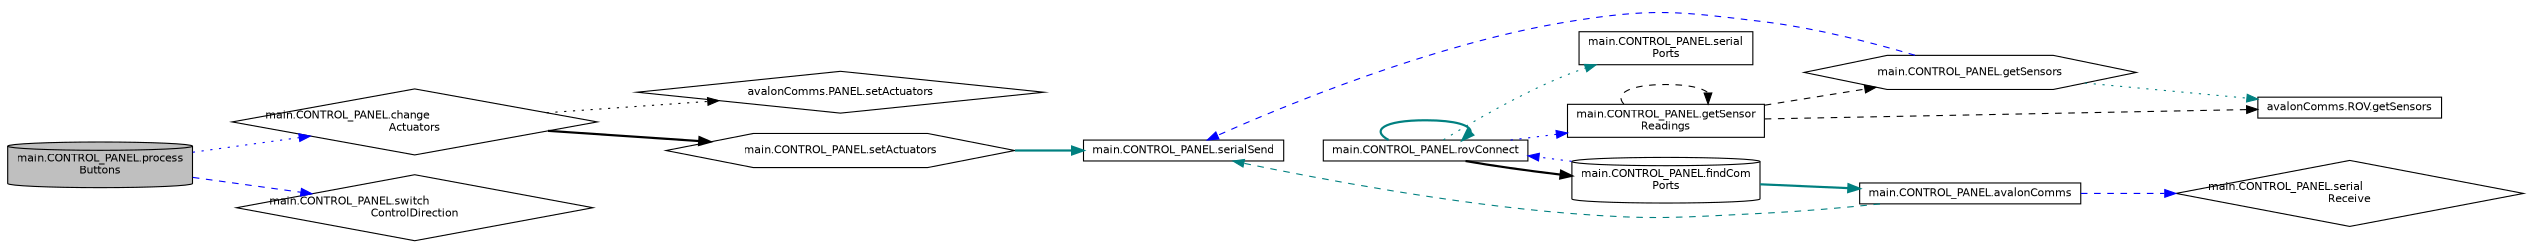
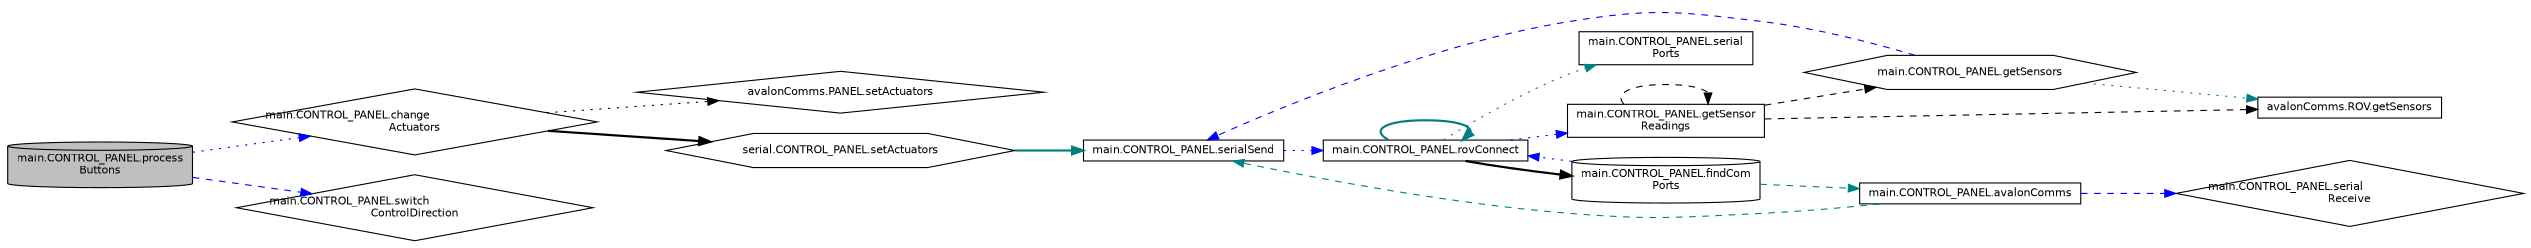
  digraph {
    rankdir=LR
    node [color=black fillcolor=white fontname=Helvetica fontsize=10 shape=box style=filled]
    edge [color=blue fontname=Helvetica fontsize=10 labelfontname=Helvetica labelfontsize=10 style=dotted]
    n1 [fillcolor=grey75 fontcolor=black height=0.2 label="main.CONTROL_PANEL.process\lButtons" shape=cylinder width=0.4]
    n2 [height=0.2 label="main.CONTROL_PANEL.change\lActuators" shape=diamond width=0.4]
    n3 [height=0.2 label="main.CONTROL_PANEL.switch\lControlDirection" shape=diamond width=0.4]
    n4 [height=0.2 label="avalonComms.PANEL.setActuators" shape=diamond width=0.4]
-   n5 [height=0.2 label="main.CONTROL_PANEL.setActuators" shape=hexagon width=0.4]
+   n5 [height=0.2 label="serial.CONTROL_PANEL.setActuators" shape=hexagon width=0.4]
    n6 [height=0.2 label="main.CONTROL_PANEL.serialSend" width=0.4]
    n7 [height=0.2 label="main.CONTROL_PANEL.rovConnect" width=0.4]
    n8 [height=0.2 label="main.CONTROL_PANEL.findCom\lPorts" shape=cylinder width=0.4]
    n9 [height=0.2 label="main.CONTROL_PANEL.getSensor\lReadings" width=0.4]
    n10 [height=0.2 label="main.CONTROL_PANEL.serial\lPorts" width=0.4]
    n11 [height=0.2 label="main.CONTROL_PANEL.avalonComms" width=0.4]
    n12 [height=0.2 label="avalonComms.ROV.getSensors" width=0.4]
    n13 [height=0.2 label="main.CONTROL_PANEL.getSensors" shape=hexagon width=0.4]
    n14 [height=0.2 label="main.CONTROL_PANEL.serial\lReceive" shape=diamond width=0.4]
    n1 -> n2
    n1 -> n3 [style=dashed]
    n2 -> n4 [color=black]
    n2 -> n5 [color=black style=bold]
    n5 -> n6 [color=teal style=bold]
+   n6 -> n7
    n7 -> n7 [color=teal style=bold]
    n7 -> n8 [color=black style=bold]
    n7 -> n9
    n7 -> n10 [color=teal]
    n8 -> n7
-   n8 -> n11 [color=teal style=bold]
+   n8 -> n11 [color=teal style=dashed]
    n9 -> n9 [color=black style=dashed]
    n9 -> n12 [color=black style=dashed]
    n9 -> n13 [color=black style=dashed]
    n11 -> n6 [color=teal style=dashed]
    n11 -> n14 [style=dashed]
    n13 -> n6 [style=dashed]
    n13 -> n12 [color=teal]
  }
